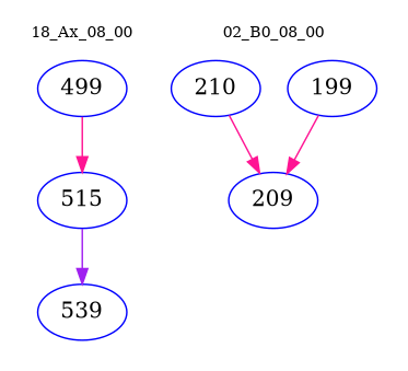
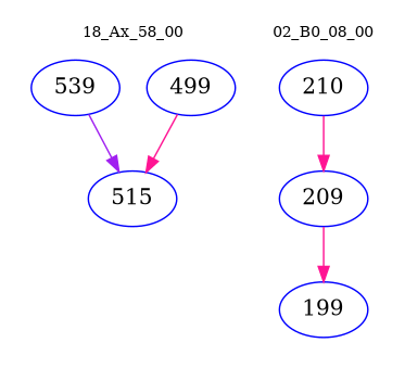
  digraph {
    node [color=blue]
    edge [color=deeppink]
    n1 [label=515]
    n2 [label=499]
    n3 [label=539]
    n4 [label=209]
    n5 [label=199]
    n6 [label=210]
    subgraph cluster_1 {
      color=white
      fontsize=10
-     label="18_Ax_08_00"
+     label="18_Ax_58_00"
      n1
      n2
      n3
    }
    subgraph cluster_2 {
      color=white
      fontsize=10
      label="02_B0_08_00"
      n4
      n5
      n6
    }
-   n1 -> n3 [color=purple]
+   n3 -> n1 [color=purple]
    n2 -> n1
-   n5 -> n4
+   n4 -> n5
    n6 -> n4
  }
